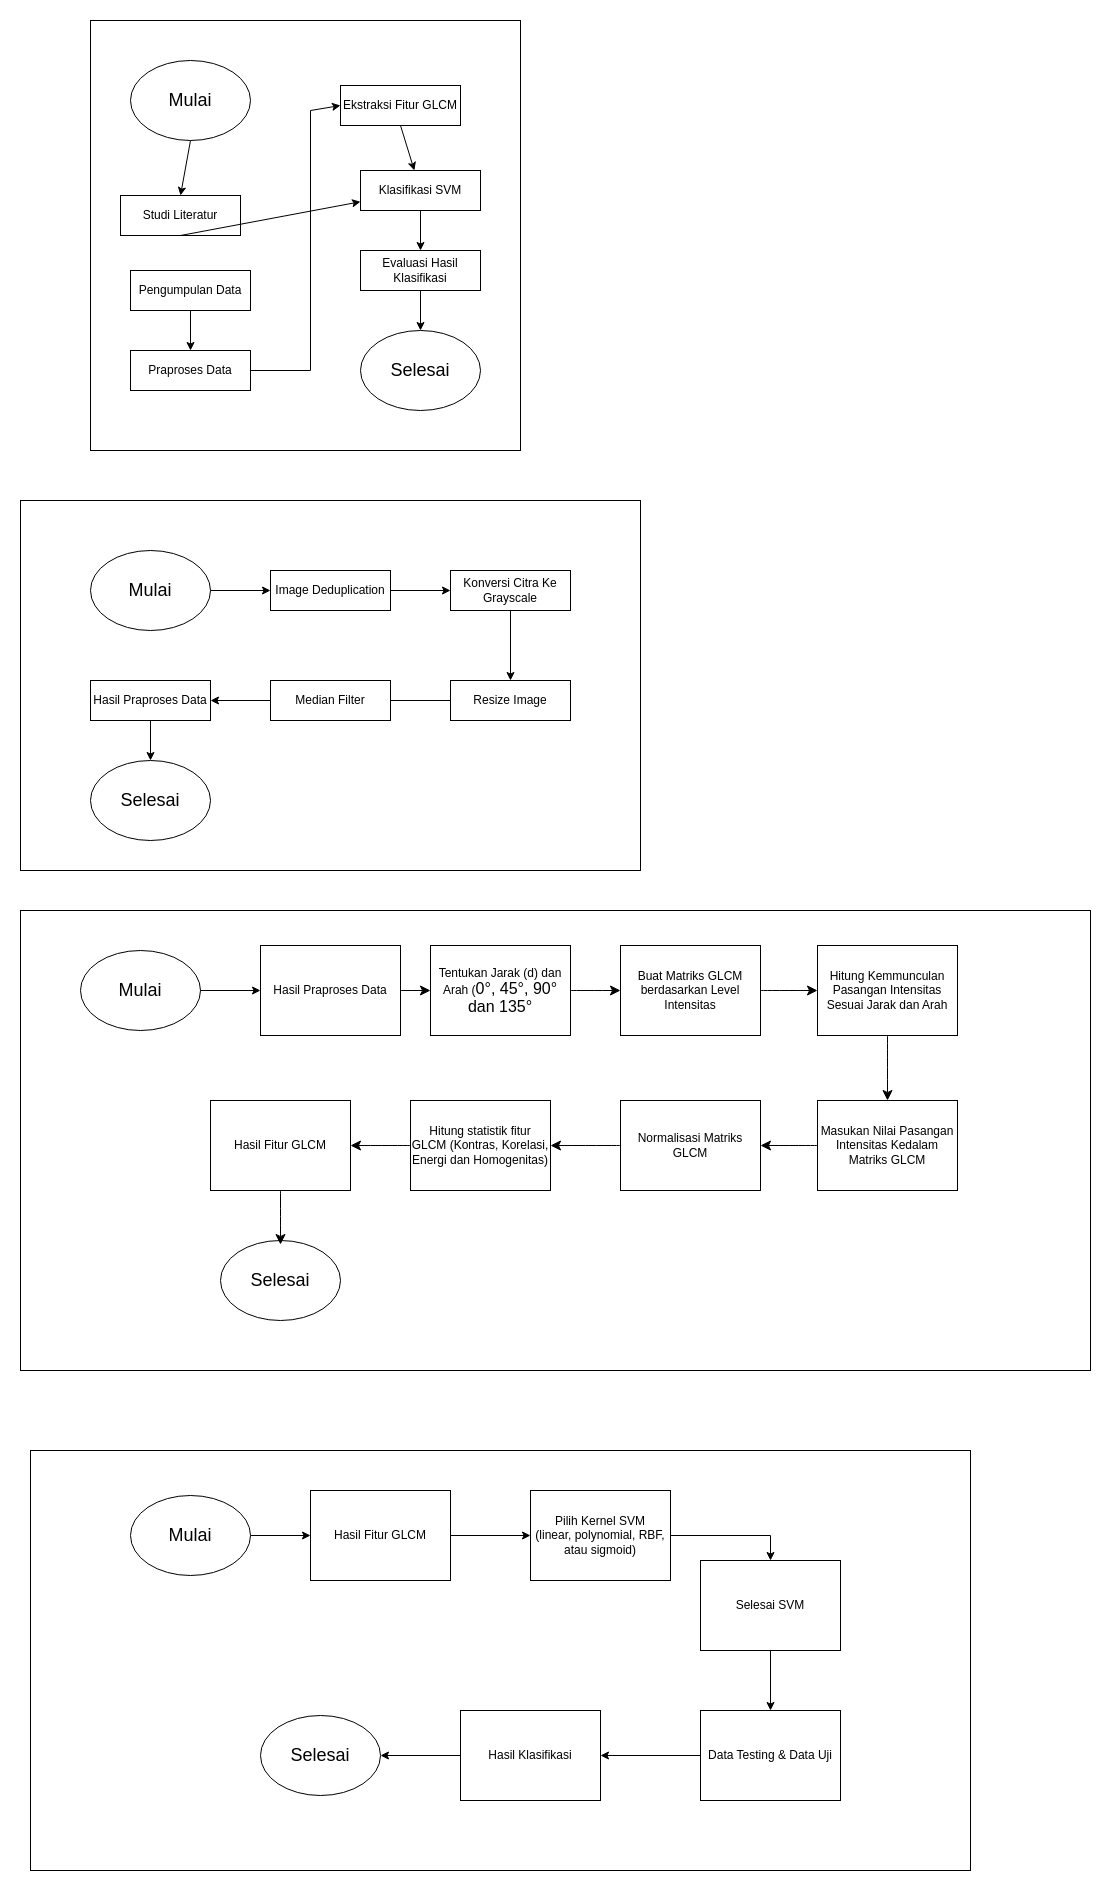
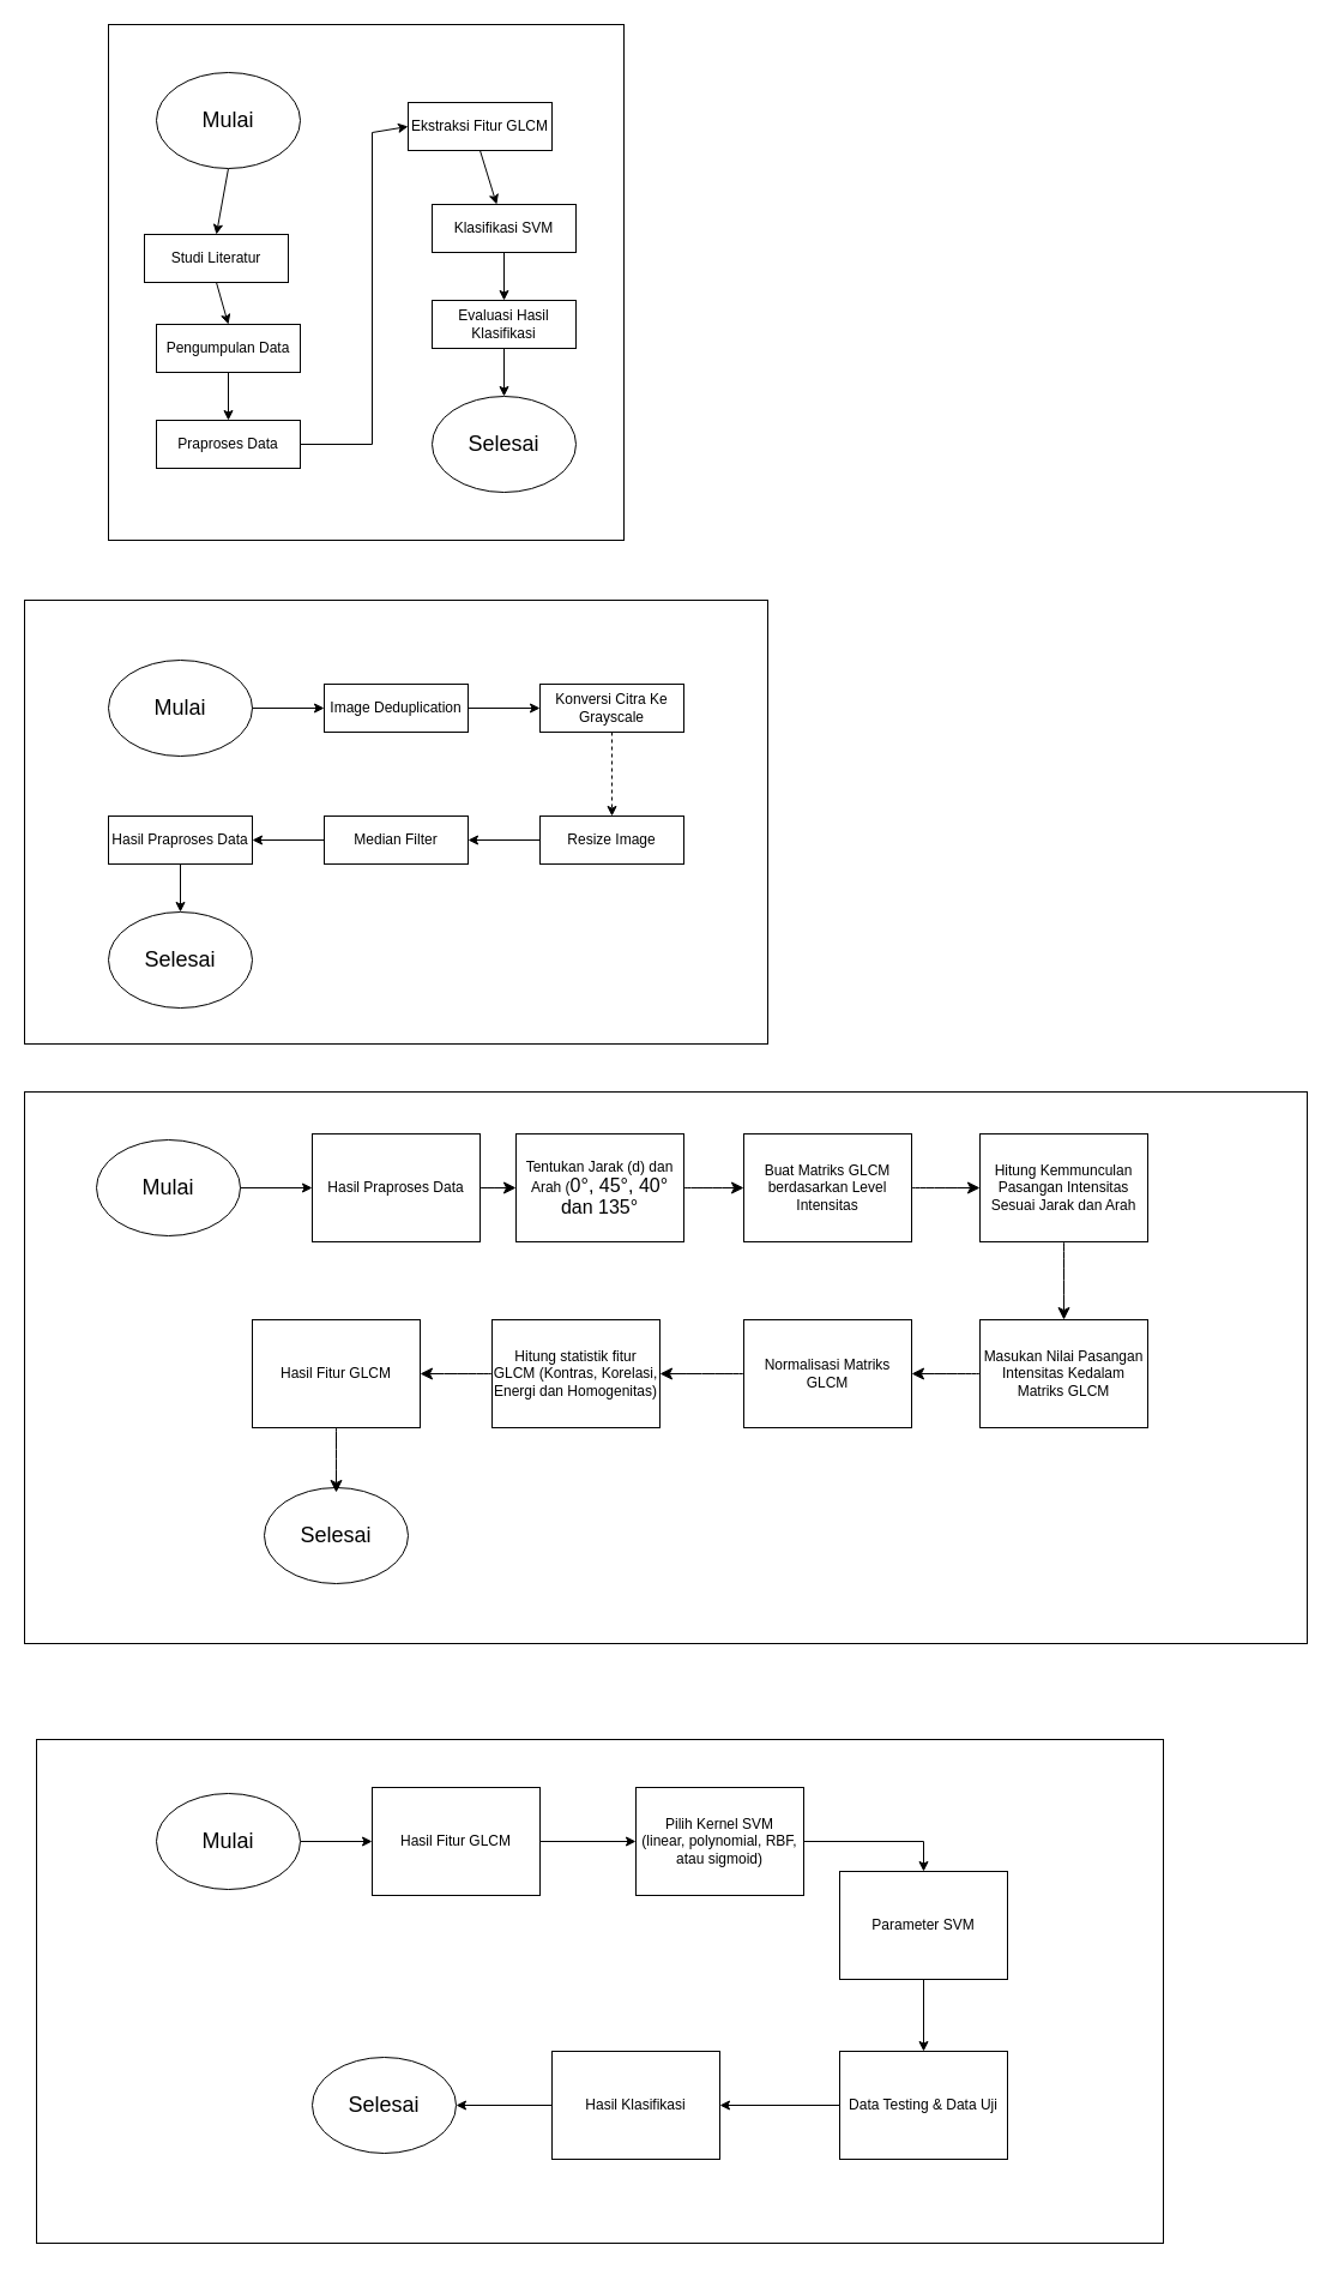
  <mxCell id="0" />
  <mxCell id="1" parent="0" />
  <mxCell id="2" value="" style="rounded=0;whiteSpace=wrap;html=1;" vertex="1" parent="1"><mxGeometry x="30" y="1450" width="940" height="420" as="geometry" /></mxCell>
  <mxCell id="3" value="" style="rounded=0;whiteSpace=wrap;html=1;" parent="1" vertex="1"><mxGeometry x="20" y="910" width="1070" height="460" as="geometry" /></mxCell>
  <mxCell id="4" value="" style="rounded=0;whiteSpace=wrap;html=1;" parent="1" vertex="1"><mxGeometry x="20" y="500" width="620" height="370" as="geometry" /></mxCell>
  <mxCell id="5" value="" style="whiteSpace=wrap;html=1;aspect=fixed;" parent="1" vertex="1"><mxGeometry x="90" y="20" width="430" height="430" as="geometry" /></mxCell>
  <mxCell id="6" value="Studi Literatur" style="rounded=0;whiteSpace=wrap;html=1;" parent="1" vertex="1"><mxGeometry x="120" y="195" width="120" height="40" as="geometry" /></mxCell>
  <mxCell id="7" value="Praproses Data" style="rounded=0;whiteSpace=wrap;html=1;" parent="1" vertex="1"><mxGeometry x="130" y="350" width="120" height="40" as="geometry" /></mxCell>
  <mxCell id="8" value="Klasifikasi SVM" style="rounded=0;whiteSpace=wrap;html=1;" parent="1" vertex="1"><mxGeometry x="360" y="170" width="120" height="40" as="geometry" /></mxCell>
  <mxCell id="9" value="Evaluasi Hasil Klasifikasi" style="rounded=0;whiteSpace=wrap;html=1;" parent="1" vertex="1"><mxGeometry x="360" y="250" width="120" height="40" as="geometry" /></mxCell>
  <mxCell id="10" value="Ekstraksi Fitur GLCM" style="rounded=0;whiteSpace=wrap;html=1;" parent="1" vertex="1"><mxGeometry x="340" y="85" width="120" height="40" as="geometry" /></mxCell>
  <mxCell id="11" value="Pengumpulan Data" style="rounded=0;whiteSpace=wrap;html=1;" parent="1" vertex="1"><mxGeometry x="130" y="270" width="120" height="40" as="geometry" /></mxCell>
  <mxCell id="12" value="" style="endArrow=classic;html=1;rounded=0;exitX=0.5;exitY=1;exitDx=0;exitDy=0;entryX=0.5;entryY=0;entryDx=0;entryDy=0;" parent="1" source="19" target="6" edge="1"><mxGeometry width="50" height="50" relative="1" as="geometry"><mxPoint x="190" y="130" as="sourcePoint" /><mxPoint x="430" y="210" as="targetPoint" /></mxGeometry></mxCell>
- <mxCell id="13" value="" style="endArrow=classic;html=1;rounded=0;exitX=0.5;exitY=1;exitDx=0;exitDy=0;" parent="1" source="6" target="8" edge="1"><mxGeometry width="50" height="50" relative="1" as="geometry"><mxPoint x="200" y="150" as="sourcePoint" /><mxPoint x="200" y="190" as="targetPoint" /></mxGeometry></mxCell>
+ <mxCell id="13" value="" style="endArrow=classic;html=1;rounded=0;exitX=0.5;exitY=1;exitDx=0;exitDy=0;entryX=0.5;entryY=0;entryDx=0;entryDy=0;" parent="1" source="6" target="11" edge="1"><mxGeometry width="50" height="50" relative="1" as="geometry"><mxPoint x="200" y="150" as="sourcePoint" /><mxPoint x="200" y="190" as="targetPoint" /></mxGeometry></mxCell>
  <mxCell id="14" value="" style="endArrow=classic;html=1;rounded=0;exitX=0.5;exitY=1;exitDx=0;exitDy=0;entryX=0.5;entryY=0;entryDx=0;entryDy=0;" parent="1" source="11" target="7" edge="1"><mxGeometry width="50" height="50" relative="1" as="geometry"><mxPoint x="200" y="230" as="sourcePoint" /><mxPoint x="200" y="270" as="targetPoint" /></mxGeometry></mxCell>
  <mxCell id="15" value="" style="endArrow=classic;html=1;rounded=0;exitX=1;exitY=0.5;exitDx=0;exitDy=0;entryX=0;entryY=0.5;entryDx=0;entryDy=0;" parent="1" source="7" target="10" edge="1"><mxGeometry width="50" height="50" relative="1" as="geometry"><mxPoint x="210" y="240" as="sourcePoint" /><mxPoint x="210" y="280" as="targetPoint" /><Array as="points"><mxPoint x="310" y="370" /><mxPoint x="310" y="110" /></Array></mxGeometry></mxCell>
  <mxCell id="16" value="" style="endArrow=classic;html=1;rounded=0;exitX=0.5;exitY=1;exitDx=0;exitDy=0;" parent="1" source="10" target="8" edge="1"><mxGeometry width="50" height="50" relative="1" as="geometry"><mxPoint x="220" y="250" as="sourcePoint" /><mxPoint x="220" y="290" as="targetPoint" /></mxGeometry></mxCell>
  <mxCell id="17" value="" style="endArrow=classic;html=1;rounded=0;exitX=0.5;exitY=1;exitDx=0;exitDy=0;entryX=0.5;entryY=0;entryDx=0;entryDy=0;" parent="1" source="8" target="9" edge="1"><mxGeometry width="50" height="50" relative="1" as="geometry"><mxPoint x="230" y="260" as="sourcePoint" /><mxPoint x="230" y="300" as="targetPoint" /></mxGeometry></mxCell>
  <mxCell id="18" value="" style="endArrow=classic;html=1;rounded=0;exitX=0.5;exitY=1;exitDx=0;exitDy=0;entryX=0.5;entryY=0;entryDx=0;entryDy=0;" parent="1" source="9" target="20" edge="1"><mxGeometry width="50" height="50" relative="1" as="geometry"><mxPoint x="240" y="270" as="sourcePoint" /><mxPoint x="420" y="330" as="targetPoint" /></mxGeometry></mxCell>
  <mxCell id="19" value="&lt;font style=&quot;font-size: 18px;&quot;&gt;Mulai&lt;/font&gt;" style="ellipse;whiteSpace=wrap;html=1;" parent="1" vertex="1"><mxGeometry x="130" y="60" width="120" height="80" as="geometry" /></mxCell>
  <mxCell id="20" value="&lt;font style=&quot;font-size: 18px;&quot;&gt;Selesai&lt;/font&gt;" style="ellipse;whiteSpace=wrap;html=1;" parent="1" vertex="1"><mxGeometry x="360" y="330" width="120" height="80" as="geometry" /></mxCell>
  <mxCell id="21" value="&lt;font style=&quot;font-size: 18px;&quot;&gt;Selesai&lt;/font&gt;" style="ellipse;whiteSpace=wrap;html=1;" parent="1" vertex="1"><mxGeometry x="90" y="760" width="120" height="80" as="geometry" /></mxCell>
  <mxCell id="22" value="&lt;font style=&quot;font-size: 18px;&quot;&gt;Mulai&lt;/font&gt;" style="ellipse;whiteSpace=wrap;html=1;" parent="1" vertex="1"><mxGeometry x="90" y="550" width="120" height="80" as="geometry" /></mxCell>
  <mxCell id="23" value="Konversi Citra Ke Grayscale" style="rounded=0;whiteSpace=wrap;html=1;" parent="1" vertex="1"><mxGeometry x="450" y="570" width="120" height="40" as="geometry" /></mxCell>
  <mxCell id="24" value="Image Deduplication" style="rounded=0;whiteSpace=wrap;html=1;" parent="1" vertex="1"><mxGeometry x="270" y="570" width="120" height="40" as="geometry" /></mxCell>
  <mxCell id="25" value="Resize Image" style="rounded=0;whiteSpace=wrap;html=1;" parent="1" vertex="1"><mxGeometry x="450" y="680" width="120" height="40" as="geometry" /></mxCell>
  <mxCell id="26" value="Median Filter" style="rounded=0;whiteSpace=wrap;html=1;" parent="1" vertex="1"><mxGeometry x="270" y="680" width="120" height="40" as="geometry" /></mxCell>
  <mxCell id="27" value="" style="endArrow=classic;html=1;rounded=0;exitX=1;exitY=0.5;exitDx=0;exitDy=0;entryX=0;entryY=0.5;entryDx=0;entryDy=0;" parent="1" source="22" target="24" edge="1"><mxGeometry width="50" height="50" relative="1" as="geometry"><mxPoint x="200" y="150" as="sourcePoint" /><mxPoint x="200" y="200" as="targetPoint" /></mxGeometry></mxCell>
  <mxCell id="28" value="" style="endArrow=classic;html=1;rounded=0;exitX=1;exitY=0.5;exitDx=0;exitDy=0;entryX=0;entryY=0.5;entryDx=0;entryDy=0;" parent="1" source="24" target="23" edge="1"><mxGeometry width="50" height="50" relative="1" as="geometry"><mxPoint x="240" y="600" as="sourcePoint" /><mxPoint x="280" y="600" as="targetPoint" /></mxGeometry></mxCell>
  <mxCell id="29" value="" style="endArrow=classic;html=1;rounded=0;entryX=0.5;entryY=0;entryDx=0;entryDy=0;exitX=0.5;exitY=1;exitDx=0;exitDy=0;" parent="1" source="32" target="21" edge="1"><mxGeometry width="50" height="50" relative="1" as="geometry"><mxPoint x="250" y="610" as="sourcePoint" /><mxPoint x="290" y="610" as="targetPoint" /></mxGeometry></mxCell>
- <mxCell id="30" value="" style="endArrow=classic;html=1;rounded=0;exitX=0.5;exitY=1;exitDx=0;exitDy=0;entryX=0.5;entryY=0;entryDx=0;entryDy=0;" parent="1" source="23" target="25" edge="1"><mxGeometry width="50" height="50" relative="1" as="geometry"><mxPoint x="270" y="630" as="sourcePoint" /><mxPoint x="310" y="630" as="targetPoint" /></mxGeometry></mxCell>
- <mxCell id="31" value="" style="endArrow=none;html=1;rounded=0;exitX=0;exitY=0.5;exitDx=0;exitDy=0;entryX=1;entryY=0.5;entryDx=0;entryDy=0;" parent="1" source="25" target="26" edge="1"><mxGeometry width="50" height="50" relative="1" as="geometry"><mxPoint x="280" y="640" as="sourcePoint" /><mxPoint x="390" y="700" as="targetPoint" /></mxGeometry></mxCell>
+ <mxCell id="30" value="" style="endArrow=classic;html=1;rounded=0;exitX=0.5;exitY=1;exitDx=0;exitDy=0;entryX=0.5;entryY=0;entryDx=0;entryDy=0;dashed=1;" parent="1" source="23" target="25" edge="1"><mxGeometry width="50" height="50" relative="1" as="geometry"><mxPoint x="270" y="630" as="sourcePoint" /><mxPoint x="310" y="630" as="targetPoint" /></mxGeometry></mxCell>
+ <mxCell id="31" value="" style="endArrow=classic;html=1;rounded=0;exitX=0;exitY=0.5;exitDx=0;exitDy=0;entryX=1;entryY=0.5;entryDx=0;entryDy=0;" parent="1" source="25" target="26" edge="1"><mxGeometry width="50" height="50" relative="1" as="geometry"><mxPoint x="280" y="640" as="sourcePoint" /><mxPoint x="390" y="700" as="targetPoint" /></mxGeometry></mxCell>
  <mxCell id="32" value="Hasil Praproses Data" style="rounded=0;whiteSpace=wrap;html=1;" parent="1" vertex="1"><mxGeometry x="90" y="680" width="120" height="40" as="geometry" /></mxCell>
  <mxCell id="33" value="" style="endArrow=classic;html=1;rounded=0;exitX=0;exitY=0.5;exitDx=0;exitDy=0;entryX=1;entryY=0.5;entryDx=0;entryDy=0;" parent="1" source="26" target="32" edge="1"><mxGeometry width="50" height="50" relative="1" as="geometry"><mxPoint x="460" y="710" as="sourcePoint" /><mxPoint x="370" y="710" as="targetPoint" /></mxGeometry></mxCell>
  <mxCell id="34" value="&lt;font style=&quot;font-size: 18px;&quot;&gt;Mulai&lt;/font&gt;" style="ellipse;whiteSpace=wrap;html=1;" parent="1" vertex="1"><mxGeometry x="80" y="950" width="120" height="80" as="geometry" /></mxCell>
  <mxCell id="35" value="&lt;font style=&quot;font-size: 18px;&quot;&gt;Selesai&lt;/font&gt;" style="ellipse;whiteSpace=wrap;html=1;" parent="1" vertex="1"><mxGeometry x="220" y="1240" width="120" height="80" as="geometry" /></mxCell>
  <mxCell id="36" style="edgeStyle=none;curved=1;rounded=0;orthogonalLoop=1;jettySize=auto;html=1;exitX=1;exitY=0.5;exitDx=0;exitDy=0;entryX=0;entryY=0.5;entryDx=0;entryDy=0;fontSize=12;startSize=8;endSize=8;" parent="1" source="37" target="49" edge="1"><mxGeometry relative="1" as="geometry" /></mxCell>
- <mxCell id="37" value="Tentukan Jarak (d) dan Arah (&lt;span style=&quot;font-size:12.0pt;line-height:107%;&lt;br/&gt;font-family:&amp;quot;Times New Roman&amp;quot;,serif;mso-fareast-font-family:Calibri;mso-fareast-theme-font:&lt;br/&gt;minor-latin;mso-ansi-language:EN-ID;mso-fareast-language:EN-US;mso-bidi-language:&lt;br/&gt;AR-SA&quot;&gt;0°, 45°, 90° dan 135°&lt;/span&gt;" style="rounded=0;whiteSpace=wrap;html=1;" parent="1" vertex="1"><mxGeometry x="430" y="945" width="140" height="90" as="geometry" /></mxCell>
+ <mxCell id="37" value="Tentukan Jarak (d) dan Arah (&lt;span style=&quot;font-size:12.0pt;line-height:107%;&lt;br/&gt;font-family:&amp;quot;Times New Roman&amp;quot;,serif;mso-fareast-font-family:Calibri;mso-fareast-theme-font:&lt;br/&gt;minor-latin;mso-ansi-language:EN-ID;mso-fareast-language:EN-US;mso-bidi-language:&lt;br/&gt;AR-SA&quot;&gt;0°, 45°, 40° dan 135°&lt;/span&gt;" style="rounded=0;whiteSpace=wrap;html=1;" parent="1" vertex="1"><mxGeometry x="430" y="945" width="140" height="90" as="geometry" /></mxCell>
  <mxCell id="38" style="edgeStyle=none;curved=1;rounded=0;orthogonalLoop=1;jettySize=auto;html=1;exitX=1;exitY=0.5;exitDx=0;exitDy=0;entryX=0;entryY=0.5;entryDx=0;entryDy=0;fontSize=12;startSize=8;endSize=8;" parent="1" source="39" target="37" edge="1"><mxGeometry relative="1" as="geometry" /></mxCell>
  <mxCell id="39" value="Hasil Praproses Data" style="rounded=0;whiteSpace=wrap;html=1;" parent="1" vertex="1"><mxGeometry x="260" y="945" width="140" height="90" as="geometry" /></mxCell>
  <mxCell id="40" style="edgeStyle=none;curved=1;rounded=0;orthogonalLoop=1;jettySize=auto;html=1;exitX=0;exitY=0.5;exitDx=0;exitDy=0;fontSize=12;startSize=8;endSize=8;" parent="1" source="41" target="47" edge="1"><mxGeometry relative="1" as="geometry" /></mxCell>
  <mxCell id="41" value="Normalisasi Matriks GLCM" style="rounded=0;whiteSpace=wrap;html=1;" parent="1" vertex="1"><mxGeometry x="620" y="1100" width="140" height="90" as="geometry" /></mxCell>
  <mxCell id="42" style="edgeStyle=none;curved=1;rounded=0;orthogonalLoop=1;jettySize=auto;html=1;exitX=0;exitY=0.5;exitDx=0;exitDy=0;entryX=1;entryY=0.5;entryDx=0;entryDy=0;fontSize=12;startSize=8;endSize=8;" parent="1" source="43" target="41" edge="1"><mxGeometry relative="1" as="geometry" /></mxCell>
  <mxCell id="43" value="Masukan Nilai Pasangan Intensitas Kedalam Matriks GLCM" style="rounded=0;whiteSpace=wrap;html=1;" parent="1" vertex="1"><mxGeometry x="817" y="1100" width="140" height="90" as="geometry" /></mxCell>
  <mxCell id="44" style="edgeStyle=none;curved=1;rounded=0;orthogonalLoop=1;jettySize=auto;html=1;exitX=0.5;exitY=1;exitDx=0;exitDy=0;fontSize=12;startSize=8;endSize=8;" parent="1" source="45" target="43" edge="1"><mxGeometry relative="1" as="geometry" /></mxCell>
  <mxCell id="45" value="Hitung Kemmunculan Pasangan Intensitas Sesuai Jarak dan Arah" style="rounded=0;whiteSpace=wrap;html=1;" parent="1" vertex="1"><mxGeometry x="817" y="945" width="140" height="90" as="geometry" /></mxCell>
  <mxCell id="46" style="edgeStyle=none;curved=1;rounded=0;orthogonalLoop=1;jettySize=auto;html=1;exitX=0;exitY=0.5;exitDx=0;exitDy=0;entryX=1;entryY=0.5;entryDx=0;entryDy=0;fontSize=12;startSize=8;endSize=8;" parent="1" source="47" target="50" edge="1"><mxGeometry relative="1" as="geometry" /></mxCell>
  <mxCell id="47" value="Hitung statistik fitur GLCM (Kontras, Korelasi, Energi dan Homogenitas)" style="rounded=0;whiteSpace=wrap;html=1;" parent="1" vertex="1"><mxGeometry x="410" y="1100" width="140" height="90" as="geometry" /></mxCell>
  <mxCell id="48" style="edgeStyle=none;curved=1;rounded=0;orthogonalLoop=1;jettySize=auto;html=1;exitX=1;exitY=0.5;exitDx=0;exitDy=0;fontSize=12;startSize=8;endSize=8;" parent="1" source="49" target="45" edge="1"><mxGeometry relative="1" as="geometry" /></mxCell>
  <mxCell id="49" value="Buat Matriks GLCM berdasarkan Level Intensitas" style="rounded=0;whiteSpace=wrap;html=1;" parent="1" vertex="1"><mxGeometry x="620" y="945" width="140" height="90" as="geometry" /></mxCell>
  <mxCell id="50" value="Hasil Fitur GLCM" style="rounded=0;whiteSpace=wrap;html=1;" parent="1" vertex="1"><mxGeometry x="210" y="1100" width="140" height="90" as="geometry" /></mxCell>
  <mxCell id="51" value="" style="endArrow=classic;html=1;rounded=0;exitX=1;exitY=0.5;exitDx=0;exitDy=0;entryX=0;entryY=0.5;entryDx=0;entryDy=0;" parent="1" source="34" target="39" edge="1"><mxGeometry width="50" height="50" relative="1" as="geometry"><mxPoint x="160" y="730" as="sourcePoint" /><mxPoint x="210" y="1070" as="targetPoint" /></mxGeometry></mxCell>
  <mxCell id="52" style="edgeStyle=none;curved=1;rounded=0;orthogonalLoop=1;jettySize=auto;html=1;exitX=0.5;exitY=1;exitDx=0;exitDy=0;fontSize=12;startSize=8;endSize=8;" parent="1" source="50" edge="1"><mxGeometry relative="1" as="geometry"><mxPoint x="280" y="1244" as="targetPoint" /></mxGeometry></mxCell>
  <mxCell id="53" value="" style="edgeStyle=orthogonalEdgeStyle;rounded=0;orthogonalLoop=1;jettySize=auto;html=1;" edge="1" parent="1" source="54" target="59"><mxGeometry relative="1" as="geometry" /></mxCell>
  <mxCell id="54" value="&lt;font style=&quot;font-size: 18px;&quot;&gt;Mulai&lt;/font&gt;" style="ellipse;whiteSpace=wrap;html=1;" vertex="1" parent="1"><mxGeometry x="130" y="1495" width="120" height="80" as="geometry" /></mxCell>
  <mxCell id="55" value="&lt;font style=&quot;font-size: 18px;&quot;&gt;Selesai&lt;/font&gt;" style="ellipse;whiteSpace=wrap;html=1;" vertex="1" parent="1"><mxGeometry x="260" y="1715" width="120" height="80" as="geometry" /></mxCell>
  <mxCell id="56" value="" style="edgeStyle=orthogonalEdgeStyle;rounded=0;orthogonalLoop=1;jettySize=auto;html=1;entryX=0.5;entryY=0;entryDx=0;entryDy=0;" edge="1" parent="1" source="57" target="65"><mxGeometry relative="1" as="geometry"><mxPoint x="750" y="1535" as="targetPoint" /></mxGeometry></mxCell>
  <mxCell id="57" value="Pilih Kernel SVM&lt;br&gt;(linear, polynomial, RBF, atau sigmoid)" style="rounded=0;whiteSpace=wrap;html=1;" vertex="1" parent="1"><mxGeometry x="530" y="1490" width="140" height="90" as="geometry" /></mxCell>
  <mxCell id="58" value="" style="edgeStyle=orthogonalEdgeStyle;rounded=0;orthogonalLoop=1;jettySize=auto;html=1;" edge="1" parent="1" source="59" target="57"><mxGeometry relative="1" as="geometry" /></mxCell>
  <mxCell id="59" value="Hasil Fitur GLCM" style="rounded=0;whiteSpace=wrap;html=1;" vertex="1" parent="1"><mxGeometry x="310" y="1490" width="140" height="90" as="geometry" /></mxCell>
  <mxCell id="60" value="" style="edgeStyle=orthogonalEdgeStyle;rounded=0;orthogonalLoop=1;jettySize=auto;html=1;" edge="1" parent="1" source="61" target="63"><mxGeometry relative="1" as="geometry" /></mxCell>
  <mxCell id="61" value="Data Testing &amp;amp; Data Uji" style="rounded=0;whiteSpace=wrap;html=1;" vertex="1" parent="1"><mxGeometry x="700" y="1710" width="140" height="90" as="geometry" /></mxCell>
  <mxCell id="62" value="" style="edgeStyle=orthogonalEdgeStyle;rounded=0;orthogonalLoop=1;jettySize=auto;html=1;" edge="1" parent="1" source="63" target="55"><mxGeometry relative="1" as="geometry" /></mxCell>
  <mxCell id="63" value="Hasil Klasifikasi" style="rounded=0;whiteSpace=wrap;html=1;" vertex="1" parent="1"><mxGeometry x="460" y="1710" width="140" height="90" as="geometry" /></mxCell>
  <mxCell id="64" value="" style="edgeStyle=orthogonalEdgeStyle;rounded=0;orthogonalLoop=1;jettySize=auto;html=1;" edge="1" parent="1" source="65" target="61"><mxGeometry relative="1" as="geometry"><mxPoint x="770" y="1665" as="targetPoint" /></mxGeometry></mxCell>
- <mxCell id="65" value="Selesai SVM" style="rounded=0;whiteSpace=wrap;html=1;" vertex="1" parent="1"><mxGeometry x="700" y="1560" width="140" height="90" as="geometry" /></mxCell>
+ <mxCell id="65" value="Parameter SVM" style="rounded=0;whiteSpace=wrap;html=1;" vertex="1" parent="1"><mxGeometry x="700" y="1560" width="140" height="90" as="geometry" /></mxCell>
